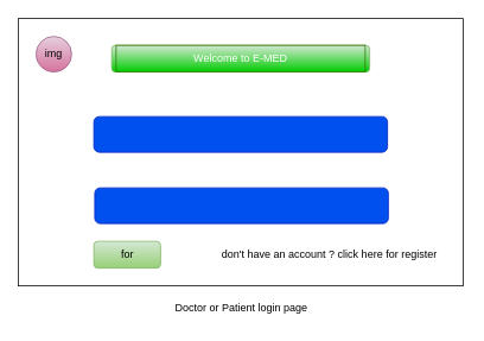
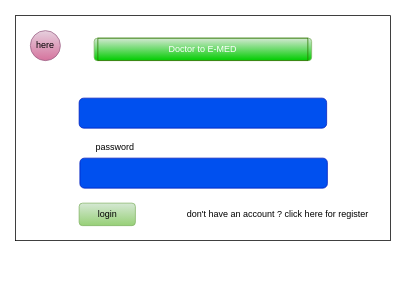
  <mxCell id="0" />
  <mxCell id="1" parent="0" />
  <mxCell id="2" value="" style="rounded=0;whiteSpace=wrap;html=1;" vertex="1" parent="1"><mxGeometry x="20" y="20" width="500" height="300" as="geometry" /></mxCell>
- <mxCell id="3" value="Doctor or Patient login page" style="text;html=1;align=center;verticalAlign=middle;whiteSpace=wrap;rounded=0;" vertex="1" parent="1"><mxGeometry x="20" y="330" width="502" height="30" as="geometry" /></mxCell>
  <mxCell id="4" value="" style="rounded=1;whiteSpace=wrap;html=1;fillColor=#d5e8d4;gradientColor=#00CC00;strokeColor=#82b366;" vertex="1" parent="1"><mxGeometry x="125" y="50" width="290" height="30" as="geometry" /></mxCell>
- <mxCell id="5" value="Welcome to E-MED" style="text;html=1;align=center;verticalAlign=middle;whiteSpace=wrap;rounded=0;fillColor=none;fontColor=#ffffff;strokeColor=#2D7600;" vertex="1" parent="1"><mxGeometry x="130" y="50" width="280" height="30" as="geometry" /></mxCell>
+ <mxCell id="5" value="Doctor to E-MED" style="text;html=1;align=center;verticalAlign=middle;whiteSpace=wrap;rounded=0;fillColor=none;fontColor=#ffffff;strokeColor=#2D7600;" vertex="1" parent="1"><mxGeometry x="130" y="50" width="280" height="30" as="geometry" /></mxCell>
  <mxCell id="6" value="" style="rounded=1;whiteSpace=wrap;html=1;fillColor=#0050ef;fontColor=#ffffff;strokeColor=#001DBC;" vertex="1" parent="1"><mxGeometry x="106" y="210" width="330" height="40" as="geometry" /></mxCell>
  <mxCell id="7" value="" style="rounded=1;whiteSpace=wrap;html=1;fillColor=#0050ef;fontColor=#ffffff;strokeColor=#001DBC;" vertex="1" parent="1"><mxGeometry x="105" y="130" width="330" height="40" as="geometry" /></mxCell>
+ <mxCell id="8" value="password" style="text;html=1;align=center;verticalAlign=middle;whiteSpace=wrap;rounded=0;" vertex="1" parent="1"><mxGeometry x="106" y="180" width="94" height="30" as="geometry" /></mxCell>
  <mxCell id="9" value="" style="rounded=1;whiteSpace=wrap;html=1;fillColor=#d5e8d4;gradientColor=#97d077;strokeColor=#82b366;" vertex="1" parent="1"><mxGeometry x="105" y="270" width="75" height="30" as="geometry" /></mxCell>
- <mxCell id="10" value="for" style="text;html=1;align=center;verticalAlign=middle;whiteSpace=wrap;rounded=0;fontColor=light-dark(#000000,#000000);" vertex="1" parent="1"><mxGeometry x="112.5" y="270" width="60" height="30" as="geometry" /></mxCell>
+ <mxCell id="10" value="login" style="text;html=1;align=center;verticalAlign=middle;whiteSpace=wrap;rounded=0;fontColor=light-dark(#000000,#000000);" vertex="1" parent="1"><mxGeometry x="112.5" y="270" width="60" height="30" as="geometry" /></mxCell>
  <mxCell id="11" value="don't have an account ? click here for register" style="text;html=1;align=center;verticalAlign=middle;whiteSpace=wrap;rounded=0;" vertex="1" parent="1"><mxGeometry x="245" y="270" width="250" height="30" as="geometry" /></mxCell>
  <mxCell id="12" value="" style="ellipse;whiteSpace=wrap;html=1;aspect=fixed;fillColor=#e6d0de;gradientColor=#d5739d;strokeColor=#996185;" vertex="1" parent="1"><mxGeometry x="40" y="40" width="40" height="40" as="geometry" /></mxCell>
- <mxCell id="13" value="img" style="text;html=1;align=center;verticalAlign=middle;whiteSpace=wrap;rounded=0;" vertex="1" parent="1"><mxGeometry x="30" y="45" width="60" height="30" as="geometry" /></mxCell>
+ <mxCell id="13" value="here" style="text;html=1;align=center;verticalAlign=middle;whiteSpace=wrap;rounded=0;" vertex="1" parent="1"><mxGeometry x="30" y="45" width="60" height="30" as="geometry" /></mxCell>
